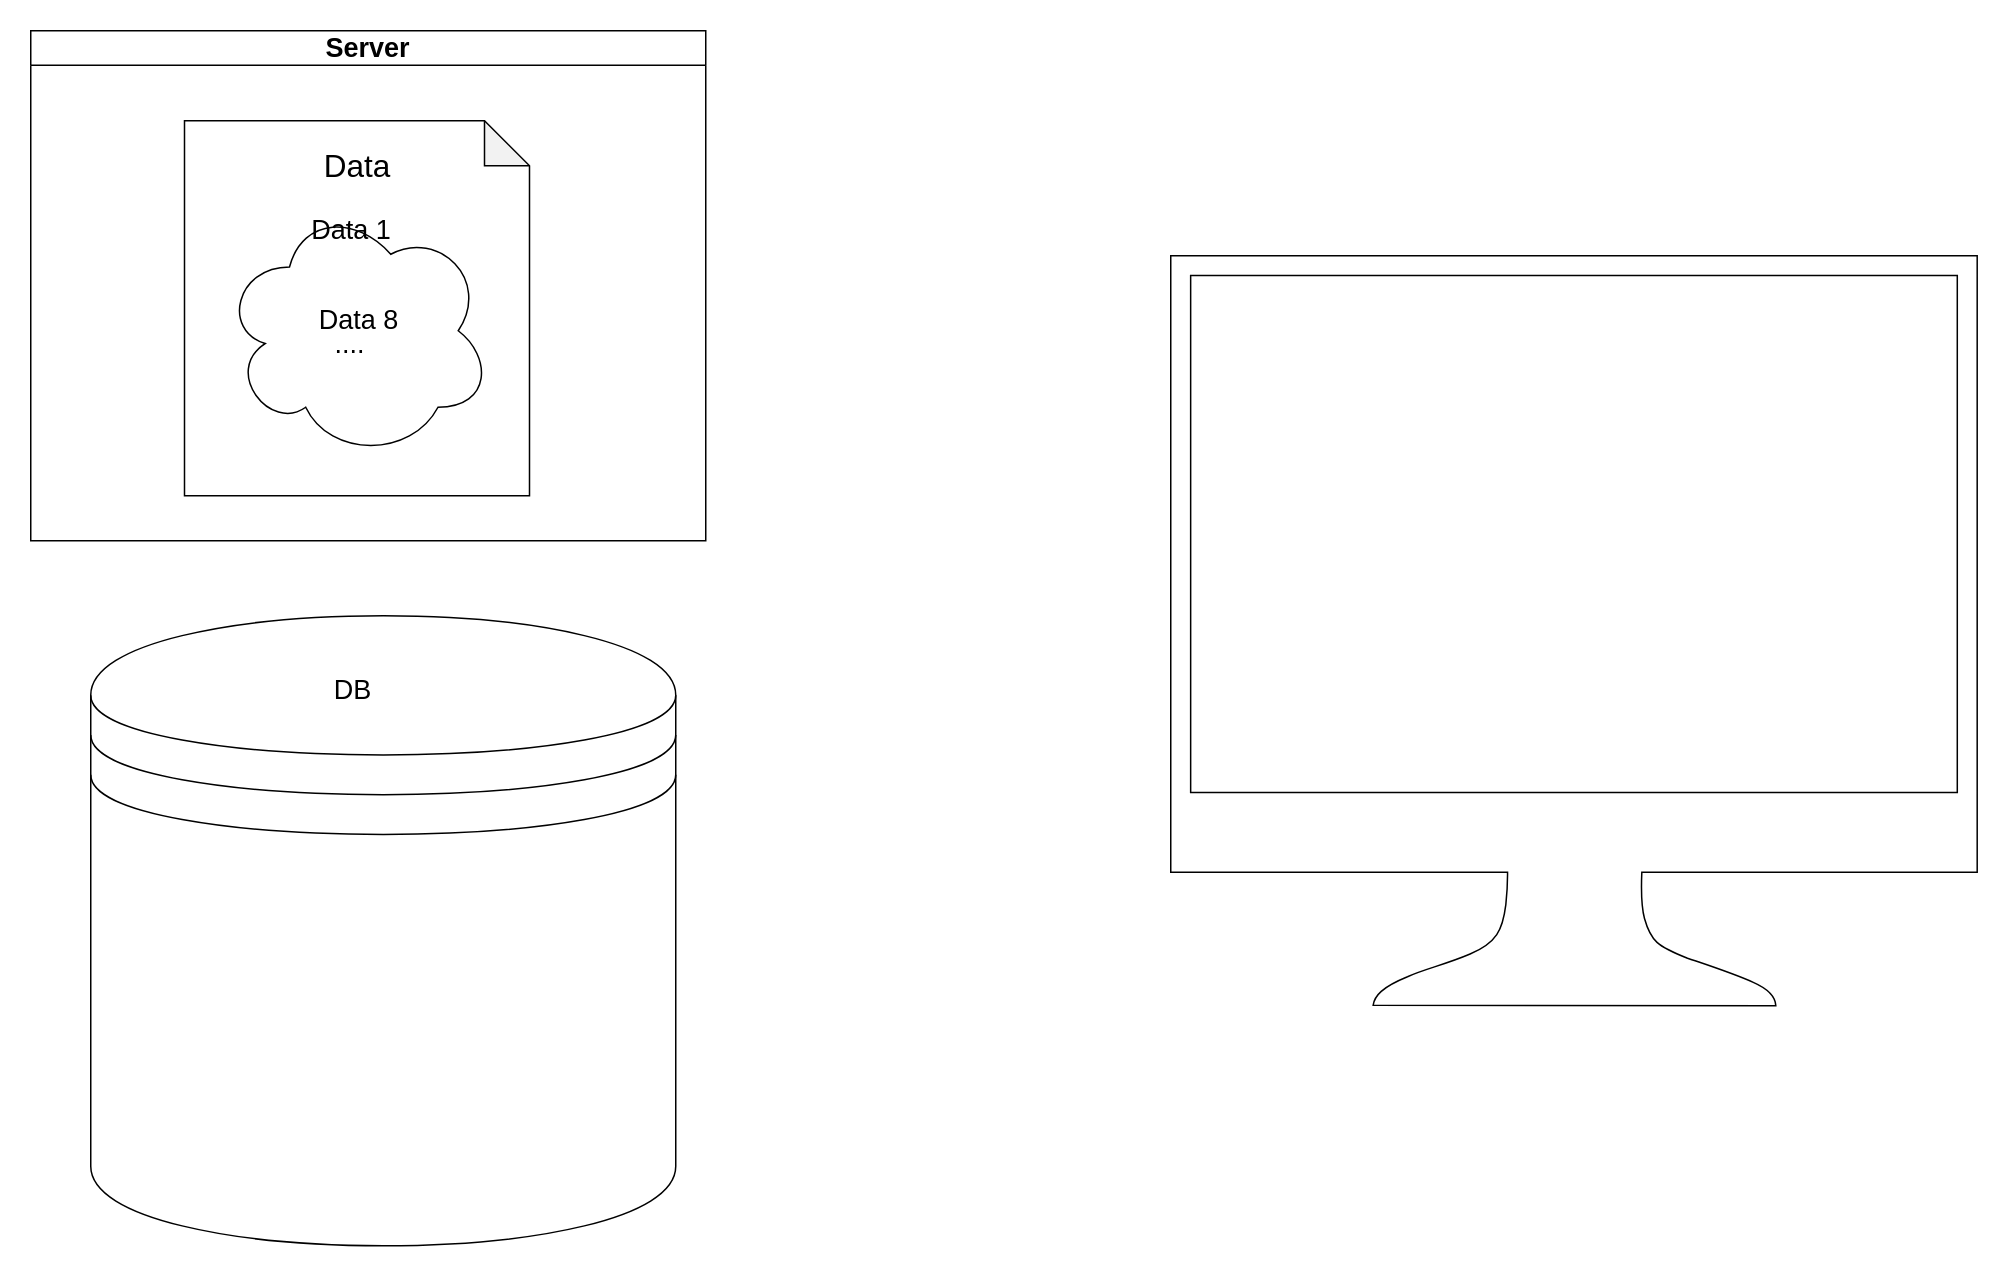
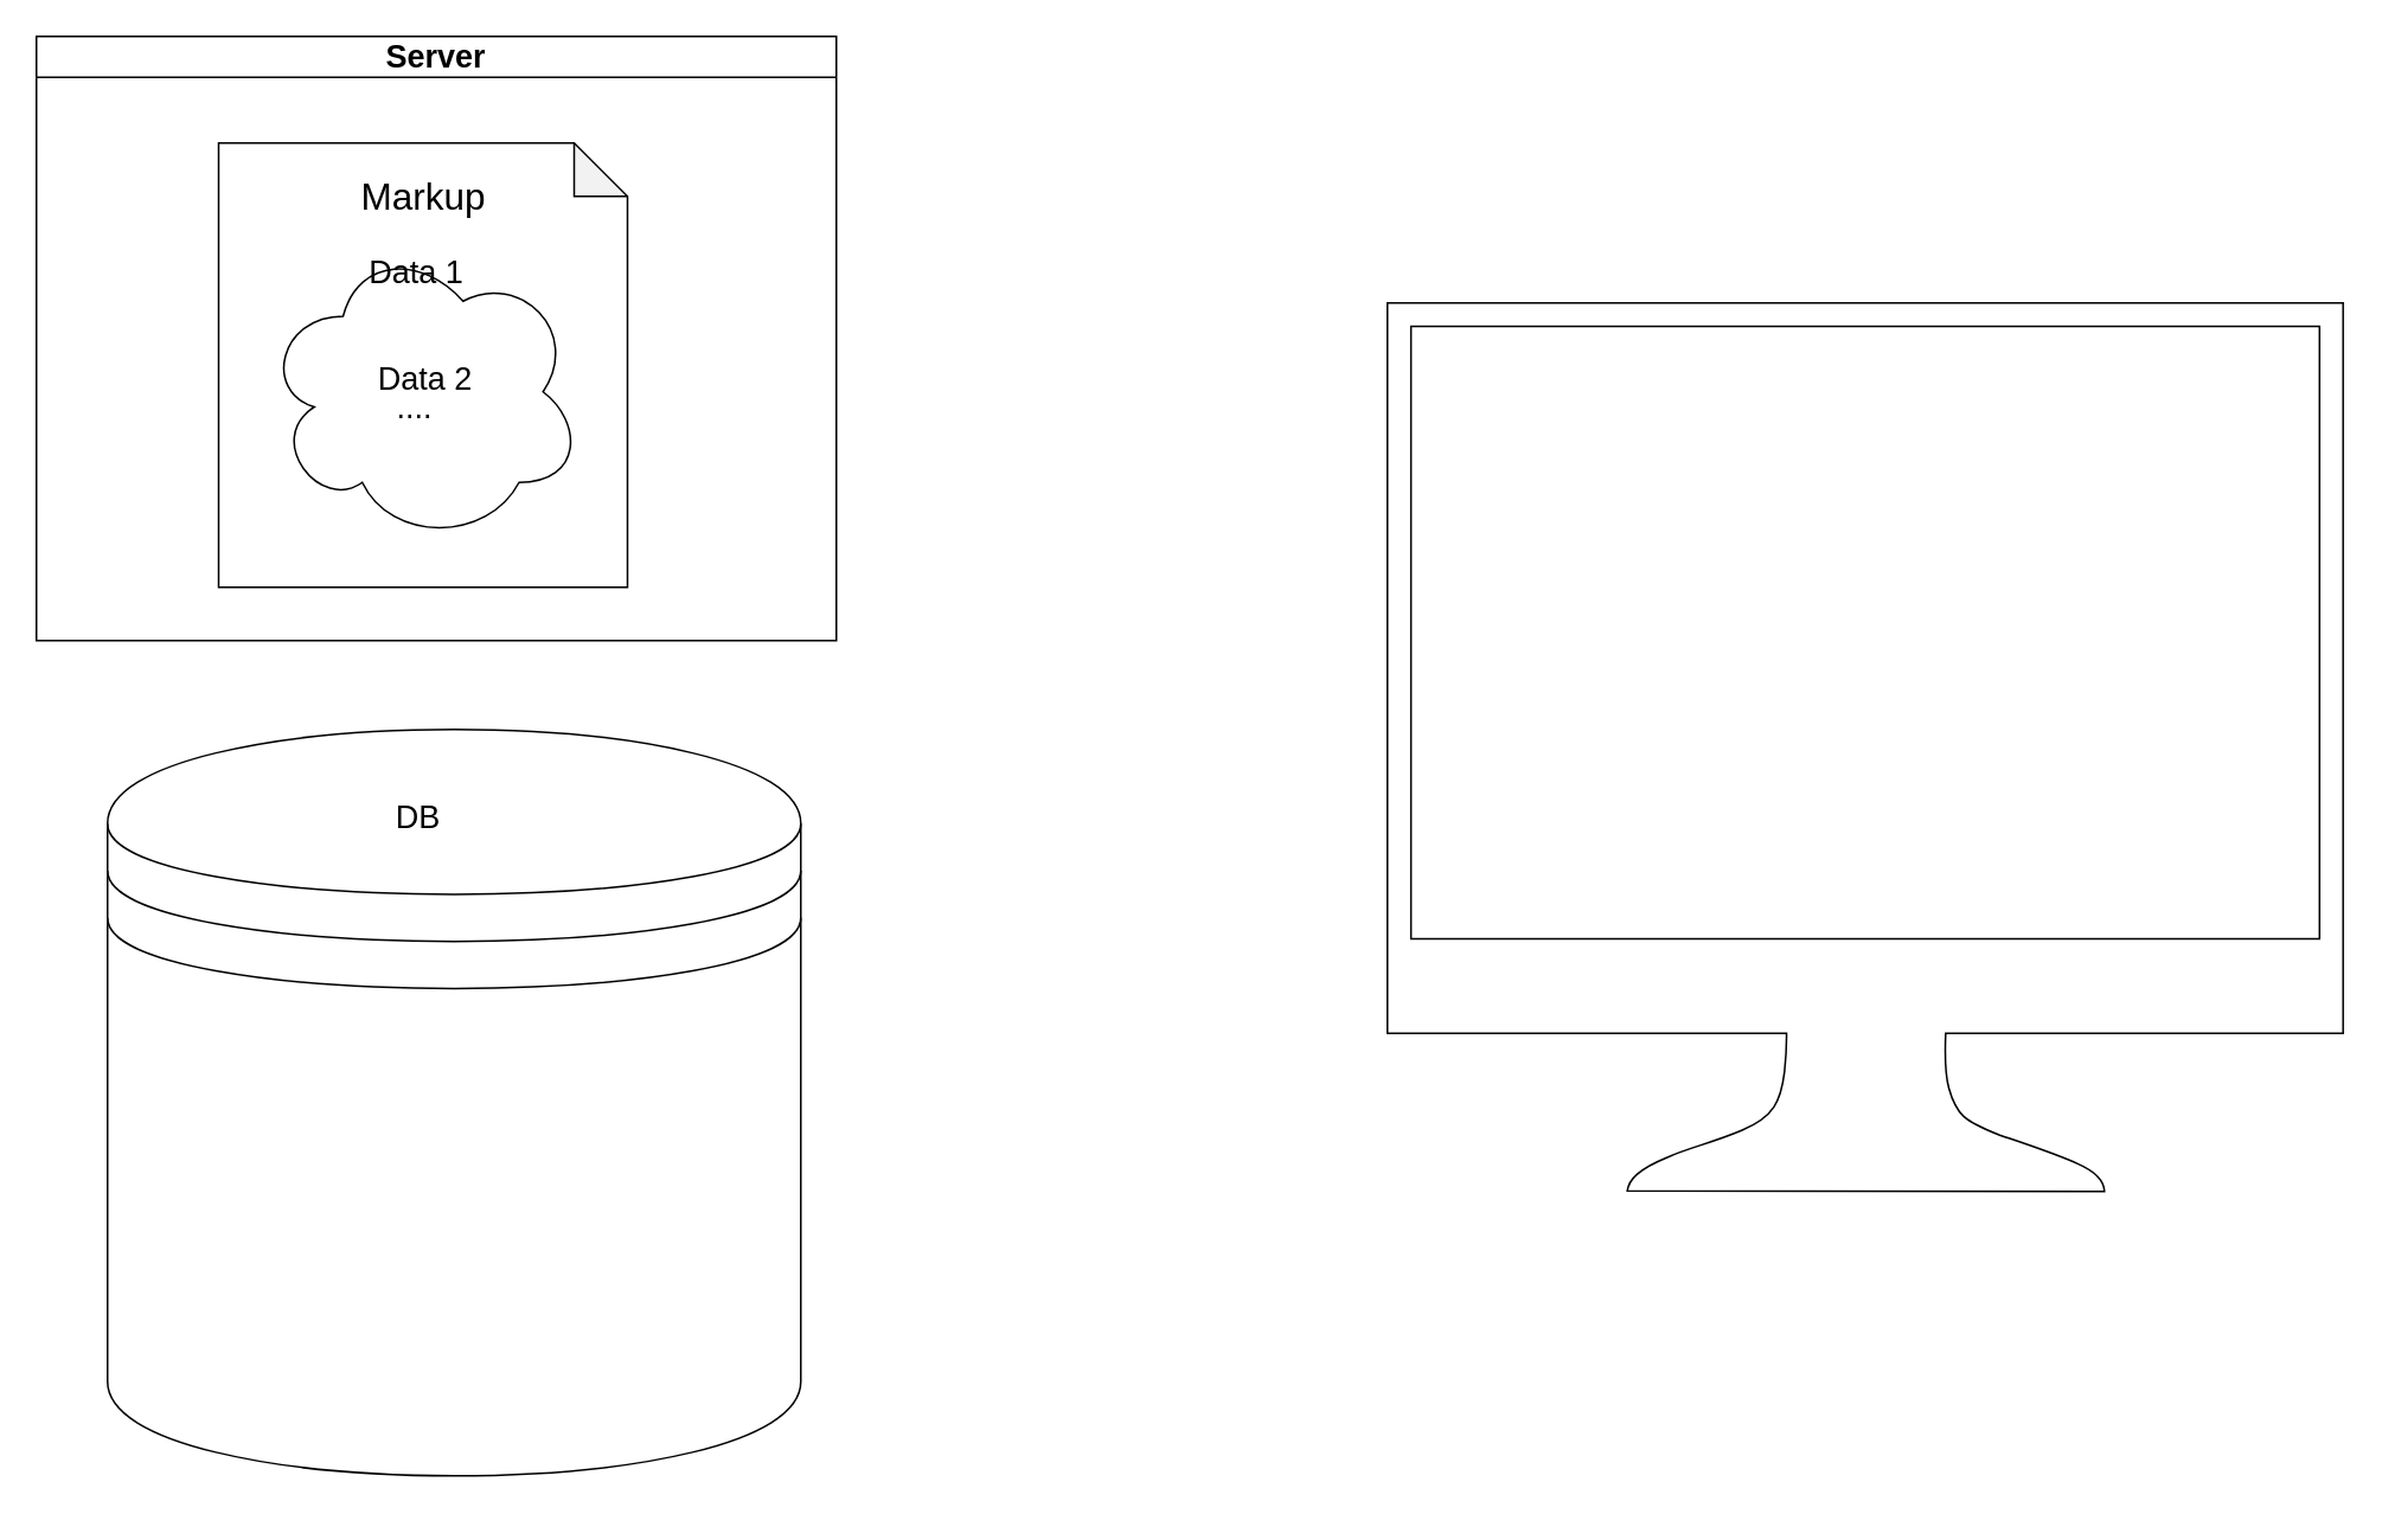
  <mxCell id="0" />
  <mxCell id="1" parent="0" />
  <mxCell id="2" value="" style="shape=datastore;whiteSpace=wrap;html=1;labelBackgroundColor=none;" parent="1" vertex="1"><mxGeometry x="60" y="410" width="390" height="420" as="geometry" /></mxCell>
  <mxCell id="3" value="&lt;font style=&quot;font-size: 18px;&quot;&gt;Server&lt;/font&gt;" style="swimlane;whiteSpace=wrap;html=1;" parent="1" vertex="1"><mxGeometry x="20" y="20" width="450" height="340" as="geometry" /></mxCell>
  <mxCell id="4" value="" style="group" parent="3" vertex="1" connectable="0"><mxGeometry x="102.5" y="60" width="245" height="250" as="geometry" /></mxCell>
  <mxCell id="5" value="" style="shape=note;whiteSpace=wrap;html=1;backgroundOutline=1;darkOpacity=0.05;labelBackgroundColor=none;" parent="4" vertex="1"><mxGeometry width="230" height="250" as="geometry" /></mxCell>
- <mxCell id="6" value="Data" style="text;strokeColor=none;align=center;fillColor=none;html=1;verticalAlign=middle;whiteSpace=wrap;rounded=0;labelBackgroundColor=none;fontSize=21;" parent="4" vertex="1"><mxGeometry x="80" y="15" width="70" height="30" as="geometry" /></mxCell>
+ <mxCell id="6" value="Markup" style="text;strokeColor=none;align=center;fillColor=none;html=1;verticalAlign=middle;whiteSpace=wrap;rounded=0;labelBackgroundColor=none;fontSize=21;" parent="4" vertex="1"><mxGeometry x="80" y="15" width="70" height="30" as="geometry" /></mxCell>
  <mxCell id="7" value="" style="group" parent="4" vertex="1" connectable="0"><mxGeometry x="-25" y="55" width="270" height="170" as="geometry" /></mxCell>
  <mxCell id="8" value="" style="ellipse;shape=cloud;whiteSpace=wrap;html=1;labelBackgroundColor=none;fontSize=18;" parent="7" vertex="1"><mxGeometry x="50" width="180" height="170" as="geometry" /></mxCell>
  <mxCell id="9" value="...." style="text;strokeColor=none;align=center;fillColor=none;html=1;verticalAlign=middle;whiteSpace=wrap;rounded=0;labelBackgroundColor=none;fontSize=18;" parent="7" vertex="1"><mxGeometry x="106.071" y="83.4" width="57.857" height="20.4" as="geometry" /></mxCell>
- <mxCell id="10" value="Data 8" style="text;strokeColor=none;align=center;fillColor=none;html=1;verticalAlign=middle;whiteSpace=wrap;rounded=0;labelBackgroundColor=none;fontSize=18;" parent="7" vertex="1"><mxGeometry x="112.071" y="68" width="57.857" height="20.4" as="geometry" /></mxCell>
+ <mxCell id="10" value="Data 2" style="text;strokeColor=none;align=center;fillColor=none;html=1;verticalAlign=middle;whiteSpace=wrap;rounded=0;labelBackgroundColor=none;fontSize=18;" parent="7" vertex="1"><mxGeometry x="112.071" y="68" width="57.857" height="20.4" as="geometry" /></mxCell>
  <mxCell id="11" value="Data 1" style="text;strokeColor=none;align=center;fillColor=none;html=1;verticalAlign=middle;whiteSpace=wrap;rounded=0;labelBackgroundColor=none;fontSize=18;" parent="7" vertex="1"><mxGeometry x="107.071" y="7.6" width="57.857" height="20.4" as="geometry" /></mxCell>
  <mxCell id="12" value="" style="sketch=0;pointerEvents=1;shadow=0;dashed=0;html=1;aspect=fixed;labelPosition=center;verticalLabelPosition=bottom;verticalAlign=top;align=center;outlineConnect=0;shape=mxgraph.vvd.monitor;" parent="1" vertex="1"><mxGeometry x="780" y="170" width="537.63" height="500" as="geometry" /></mxCell>
  <mxCell id="13" value="&lt;font style=&quot;font-size: 18px;&quot;&gt;DB&lt;/font&gt;" style="text;strokeColor=none;align=center;fillColor=none;html=1;verticalAlign=middle;whiteSpace=wrap;rounded=0;labelBackgroundColor=none;" parent="1" vertex="1"><mxGeometry x="205" y="445" width="60" height="30" as="geometry" /></mxCell>
